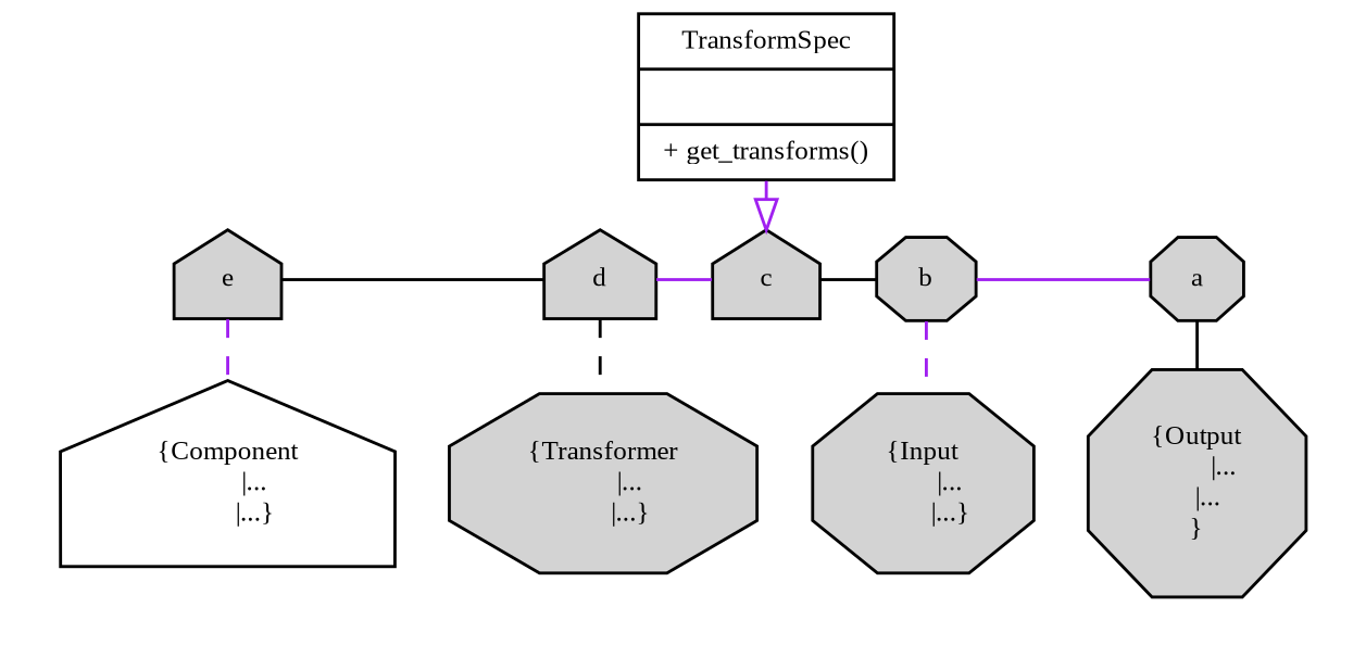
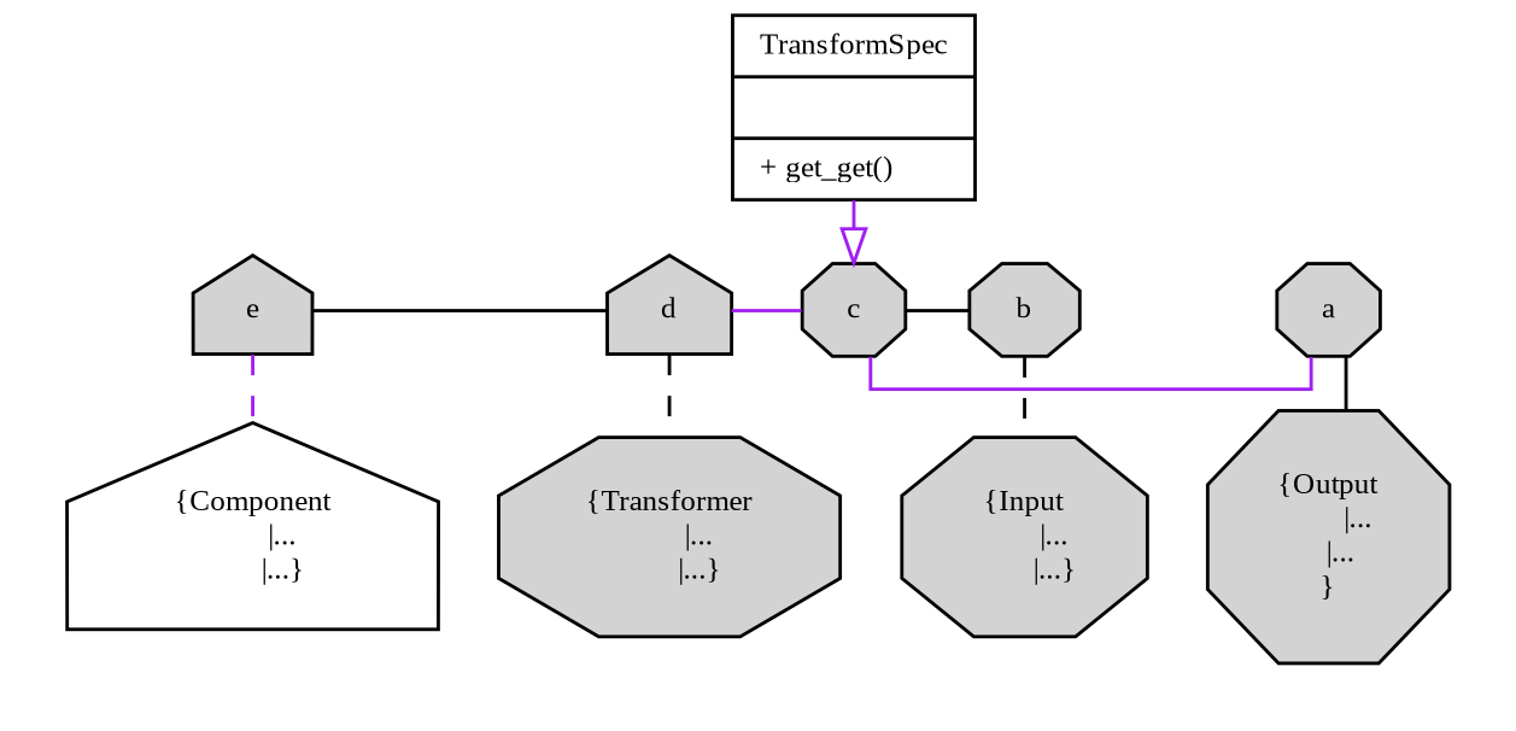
  digraph {
    compound=true
    fontname="Liberation Serif"
    fontsize=9
    ranksep=0.2
    splines=ortho
    node [fontname="Liberation Serif" fontsize=9 shape=octagon fillcolor=lightgrey style=filled]
    edge [arrowhead=none arrowtail=none color=purple dir=none fontname="Liberation Serif" fontsize=9 style=solid]
-   n1 [label="{TransformSpec\n        |\n        |+ get_transforms()\l}" shape=record fillcolor="" style=""]
+   n1 [label="{TransformSpec\n        |\n        |+ get_get()\l}" shape=record fillcolor="" style=""]
    n2 [height=0 label="{Component\n        |...\n        |...}" shape=house width=0 fillcolor="" style=""]
    n3 [height=0 label="{Transformer\n        |...\n        |...}" width=0]
    n4 [height=0 label="{Input\n        |...\n        |...}" width=0]
    n5 [height=0 label="{Output\n        |...\n        |...\l}" width=0]
    a [height=0 width=0]
    b [height=0 width=0]
-   c [height=0 shape=house width=0]
+   c [height=0 width=0]
    d [height=0 shape=house width=0]
    e [height=0 shape=house width=0]
    subgraph sub_1 {
      rank=min
      n1
    }
    subgraph cluster_2 {
      penwidth=0
      n2
      n3
      n4
      n5
      a
      b
      c
      d
      e
    }
    a -> n5 [color=black]
-   a -> b [constraint=false]
-   b -> n4 [style=dashed]
+   a -> c [constraint=false]
+   b -> n4 [color=black style=dashed]
    b -> c [color=black constraint=false]
    c -> n1 [arrowtail=empty dir=back arrowhead=""]
    c -> d [constraint=false]
    d -> n3 [color=black style=dashed]
    d -> e [color=black constraint=false]
    e -> n2 [style=dashed]
  }
